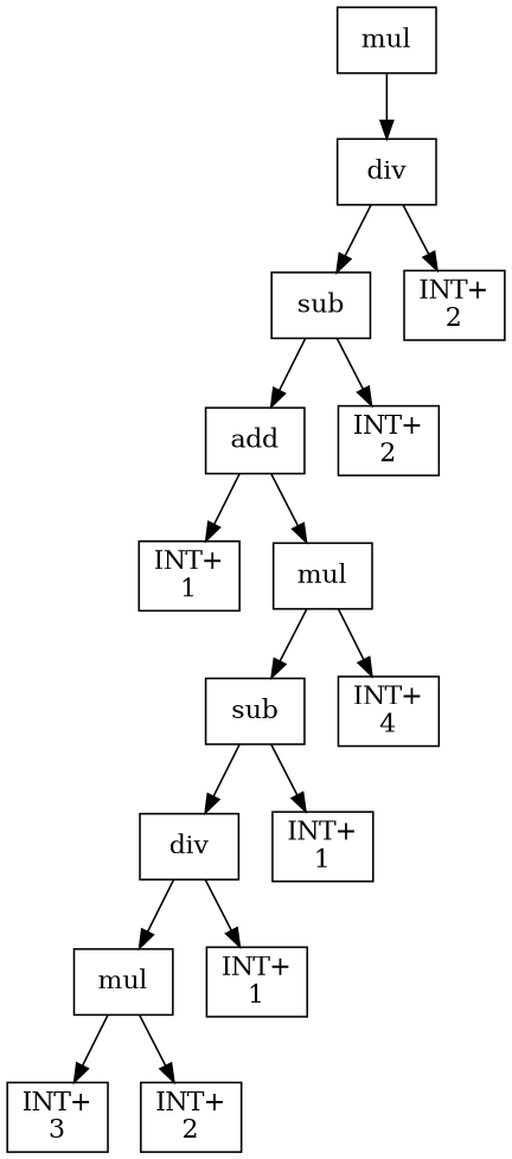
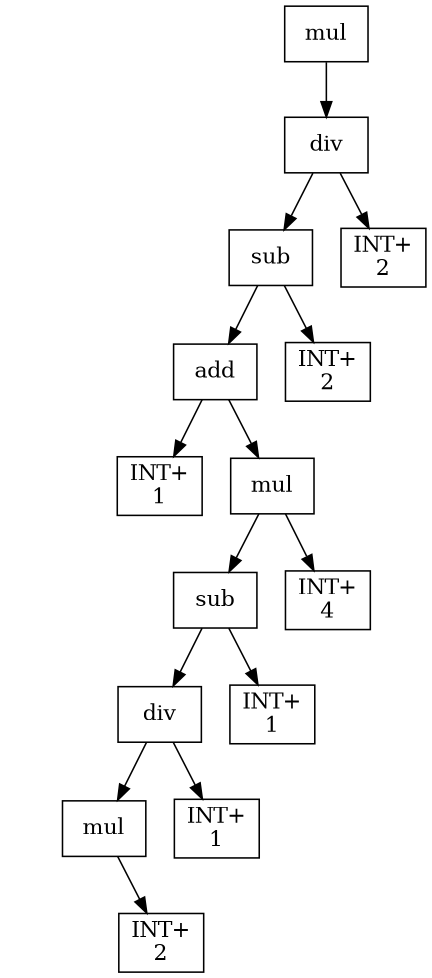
  digraph {
    fontname="DejaVu Serif"
    node [fontname="DejaVu Serif" shape=box]
    edge [fontname="DejaVu Serif"]
    n1 [label=mul]
    n2 [label=div]
    n3 [label=sub]
    n4 [label="INT+\n2"]
    n5 [label=add]
    n6 [label="INT+\n2"]
    n7 [label="INT+\n1"]
    n8 [label=mul]
    n9 [label=sub]
    n10 [label="INT+\n4"]
    n11 [label=div]
    n12 [label="INT+\n1"]
    n13 [label=mul]
    n14 [label="INT+\n1"]
-   n15 [label="INT+\n3"]
    n16 [label="INT+\n2"]
    n1 -> n2
    n2 -> n3
    n2 -> n4
    n3 -> n5
    n3 -> n6
    n5 -> n7
    n5 -> n8
    n8 -> n9
    n8 -> n10
    n9 -> n11
    n9 -> n12
    n11 -> n13
    n11 -> n14
-   n13 -> n15
    n13 -> n16
  }
